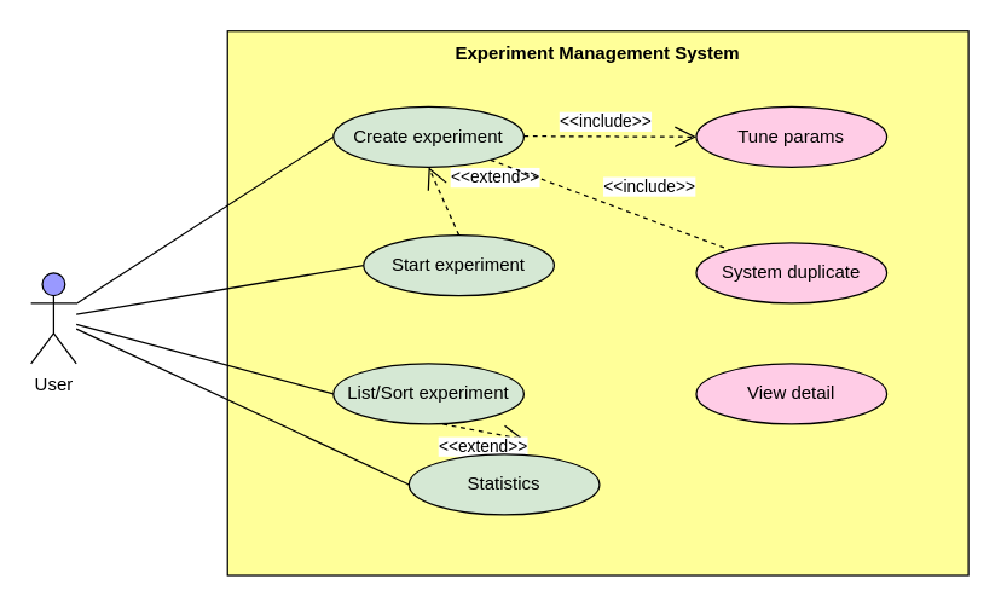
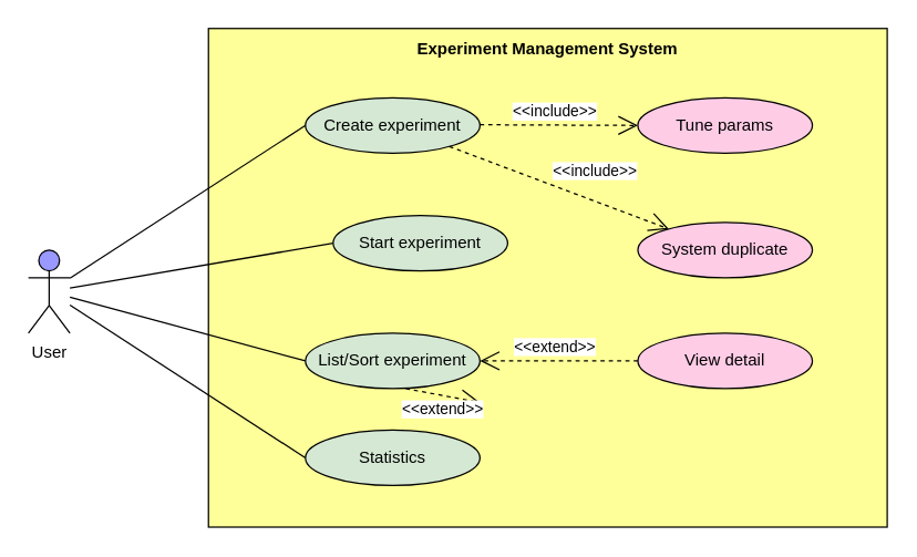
  <mxCell id="0" />
  <mxCell id="1" parent="0" />
  <mxCell id="2" value="" style="rounded=0;whiteSpace=wrap;html=1;fillColor=#FFFF99;" parent="1" vertex="1"><mxGeometry x="150" y="20" width="490" height="360" as="geometry" /></mxCell>
  <mxCell id="3" value="&lt;b&gt;Experiment Management System&lt;/b&gt;" style="text;html=1;strokeColor=none;fillColor=none;align=center;verticalAlign=middle;whiteSpace=wrap;rounded=0;" parent="1" vertex="1"><mxGeometry x="295" y="20" width="200" height="30" as="geometry" /></mxCell>
  <mxCell id="4" value="User" style="shape=umlActor;verticalLabelPosition=bottom;verticalAlign=top;html=1;outlineConnect=0;fillColor=#9999FF;" parent="1" vertex="1"><mxGeometry x="20" y="180" width="30" height="60" as="geometry" /></mxCell>
  <mxCell id="5" value="Create experiment" style="ellipse;whiteSpace=wrap;html=1;fillColor=#D5E8D4;" parent="1" vertex="1"><mxGeometry x="220" y="70" width="126" height="40" as="geometry" /></mxCell>
  <mxCell id="6" value="Start experiment" style="ellipse;whiteSpace=wrap;html=1;fillColor=#D5E8D4;" parent="1" vertex="1"><mxGeometry x="240" y="155" width="126" height="40" as="geometry" /></mxCell>
  <mxCell id="7" value="Tune params" style="ellipse;whiteSpace=wrap;html=1;fillColor=#FFCCE6;" parent="1" vertex="1"><mxGeometry x="460" y="70" width="126" height="40" as="geometry" /></mxCell>
  <mxCell id="8" value="List/Sort experiment" style="ellipse;whiteSpace=wrap;html=1;fillColor=#D5E8D4;" parent="1" vertex="1"><mxGeometry x="220" y="240" width="126" height="40" as="geometry" /></mxCell>
  <mxCell id="9" value="" style="endArrow=none;html=1;rounded=0;entryX=0;entryY=0.5;entryDx=0;entryDy=0;" parent="1" source="4" target="5" edge="1"><mxGeometry width="50" height="50" relative="1" as="geometry"><mxPoint x="420" y="320" as="sourcePoint" /><mxPoint x="470" y="270" as="targetPoint" /></mxGeometry></mxCell>
  <mxCell id="10" value="" style="endArrow=none;html=1;rounded=0;entryX=0;entryY=0.5;entryDx=0;entryDy=0;" parent="1" source="4" target="6" edge="1"><mxGeometry width="50" height="50" relative="1" as="geometry"><mxPoint x="60" y="284" as="sourcePoint" /><mxPoint x="230" y="100" as="targetPoint" /></mxGeometry></mxCell>
  <mxCell id="11" value="" style="endArrow=none;html=1;rounded=0;entryX=0;entryY=0.5;entryDx=0;entryDy=0;" parent="1" source="4" target="8" edge="1"><mxGeometry width="50" height="50" relative="1" as="geometry"><mxPoint x="60" y="315" as="sourcePoint" /><mxPoint x="230" y="485" as="targetPoint" /></mxGeometry></mxCell>
  <mxCell id="12" value="&amp;lt;&amp;lt;include&amp;gt;&amp;gt;" style="endArrow=open;endSize=12;dashed=1;html=1;rounded=0;" parent="1" edge="1"><mxGeometry x="-0.053" y="10" width="160" relative="1" as="geometry"><mxPoint x="346" y="89.5" as="sourcePoint" /><mxPoint x="460" y="90" as="targetPoint" /><mxPoint as="offset" /></mxGeometry></mxCell>
- <mxCell id="13" value="&amp;lt;&amp;lt;extend&amp;gt;&amp;gt;" style="endArrow=open;endSize=12;dashed=1;html=1;rounded=0;entryX=0.5;entryY=1;entryDx=0;entryDy=0;exitX=0.5;exitY=0;exitDx=0;exitDy=0;" parent="1" source="6" target="5" edge="1"><mxGeometry y="-37" width="160" relative="1" as="geometry"><mxPoint x="356" y="170" as="sourcePoint" /><mxPoint x="470" y="170.5" as="targetPoint" /><mxPoint as="offset" /></mxGeometry></mxCell>
  <mxCell id="14" value="&amp;lt;&amp;lt;extend&amp;gt;&amp;gt;" style="endArrow=open;endSize=12;dashed=1;html=1;rounded=0;entryX=1;entryY=0.5;entryDx=0;entryDy=0;exitX=0;exitY=0.5;exitDx=0;exitDy=0;" parent="1" edge="1"><mxGeometry x="0.053" y="-10" width="160" relative="1" as="geometry"><mxPoint x="292.41" y="280" as="sourcePoint" /><mxPoint x="346" y="290" as="targetPoint" /><mxPoint as="offset" /></mxGeometry></mxCell>
  <mxCell id="15" value="View detail" style="ellipse;whiteSpace=wrap;html=1;fillColor=#FFCCE6;" parent="1" vertex="1"><mxGeometry x="460" y="240" width="126" height="40" as="geometry" /></mxCell>
+ <mxCell id="16" value="&amp;lt;&amp;lt;extend&amp;gt;&amp;gt;" style="endArrow=open;endSize=12;dashed=1;html=1;rounded=0;entryX=1;entryY=0.5;entryDx=0;entryDy=0;exitX=0;exitY=0.5;exitDx=0;exitDy=0;" parent="1" source="15" target="8" edge="1"><mxGeometry x="0.053" y="-10" width="160" relative="1" as="geometry"><mxPoint x="470" y="300" as="sourcePoint" /><mxPoint x="356" y="300" as="targetPoint" /><mxPoint as="offset" /></mxGeometry></mxCell>
  <mxCell id="17" value="System duplicate" style="ellipse;whiteSpace=wrap;html=1;fillColor=#FFCCE6;" parent="1" vertex="1"><mxGeometry x="460" y="160" width="126" height="40" as="geometry" /></mxCell>
- <mxCell id="18" value="&amp;lt;&amp;lt;include&amp;gt;&amp;gt;" style="endArrow=none;endSize=12;dashed=1;html=1;rounded=0;" parent="1" source="5" target="17" edge="1"><mxGeometry x="0.237" y="20" width="160" relative="1" as="geometry"><mxPoint x="356" y="99.5" as="sourcePoint" /><mxPoint x="470" y="100" as="targetPoint" /><mxPoint as="offset" /></mxGeometry></mxCell>
- <mxCell id="19" value="Statistics" style="ellipse;whiteSpace=wrap;html=1;fillColor=#D5E8D4;" vertex="1" parent="1"><mxGeometry x="270" y="300" width="126" height="40" as="geometry" /></mxCell>
+ <mxCell id="18" value="&amp;lt;&amp;lt;include&amp;gt;&amp;gt;" style="endArrow=open;endSize=12;dashed=1;html=1;rounded=0;" parent="1" source="5" target="17" edge="1"><mxGeometry x="0.237" y="20" width="160" relative="1" as="geometry"><mxPoint x="356" y="99.5" as="sourcePoint" /><mxPoint x="470" y="100" as="targetPoint" /><mxPoint as="offset" /></mxGeometry></mxCell>
+ <mxCell id="19" value="Statistics" style="ellipse;whiteSpace=wrap;html=1;fillColor=#D5E8D4;" vertex="1" parent="1"><mxGeometry x="220" y="310" width="126" height="40" as="geometry" /></mxCell>
  <mxCell id="20" value="" style="endArrow=none;html=1;rounded=0;entryX=0;entryY=0.5;entryDx=0;entryDy=0;" edge="1" parent="1" source="4" target="19"><mxGeometry width="50" height="50" relative="1" as="geometry"><mxPoint x="60" y="298" as="sourcePoint" /><mxPoint x="230" y="270" as="targetPoint" /></mxGeometry></mxCell>
